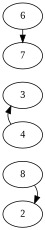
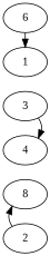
  digraph {
    fontname="Liberation Serif"
    rankdir=LR
    node [fontname="Liberation Serif"]
    edge [constraint=false fontname="Liberation Serif"]
    n1 [label=8]
    2
    3
    4
    6
-   7
-   n1 -> 2
-   4 -> 3
+   7 [label=1]
+   2 -> n1
+   3 -> 4
    6 -> 7
  }
